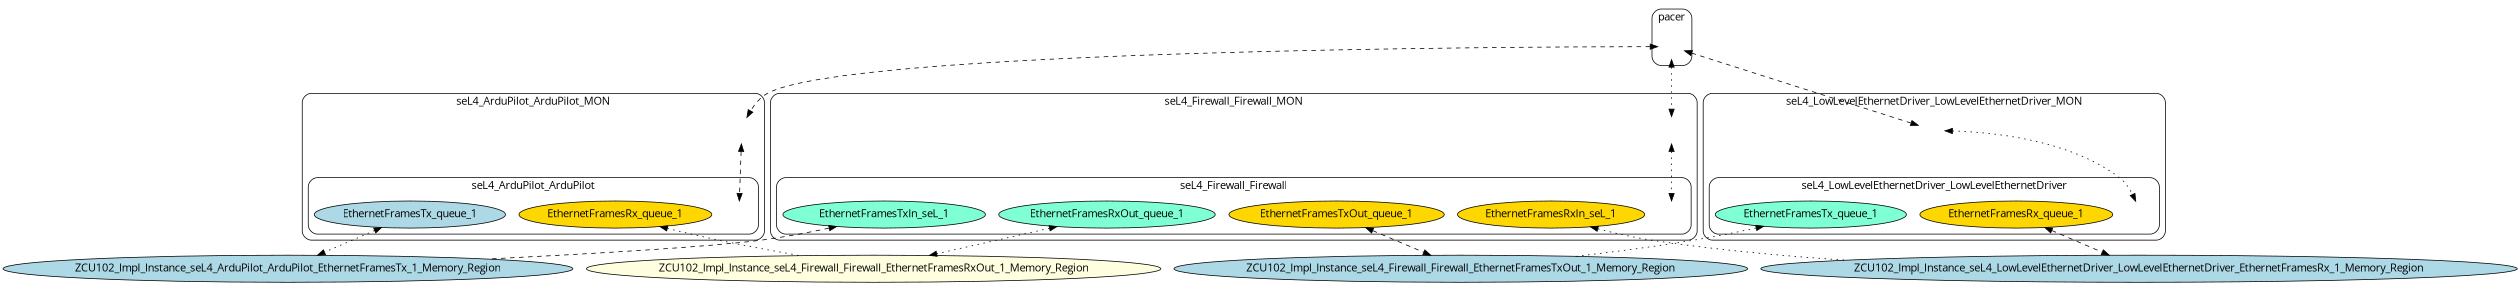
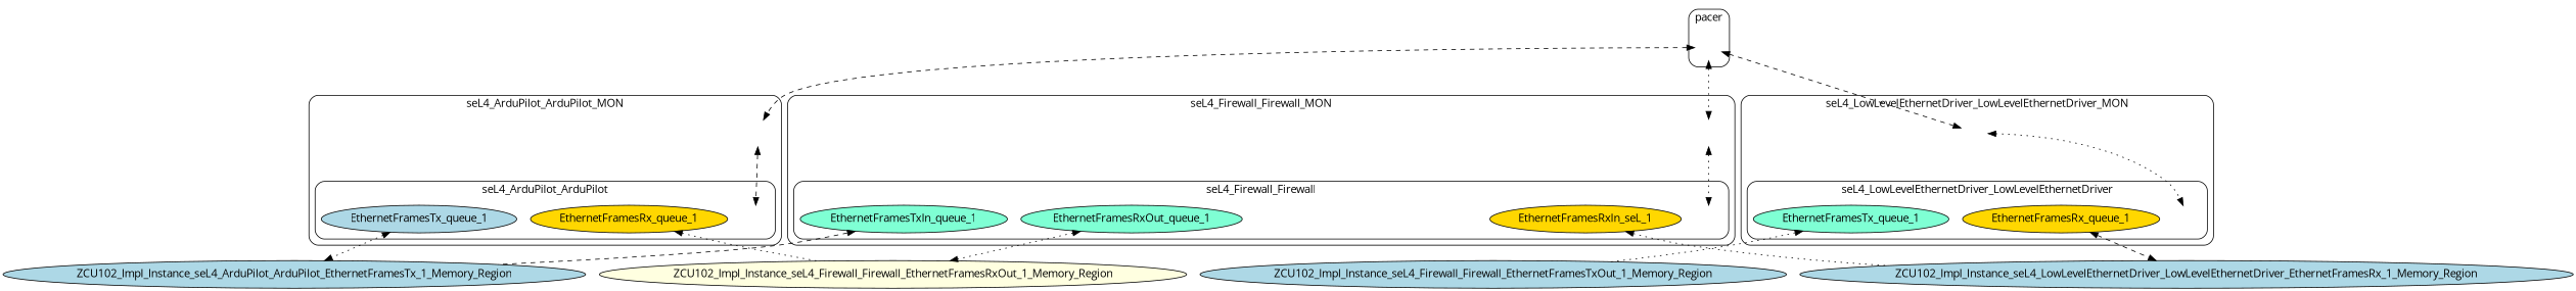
  digraph {
    compound=true
    fontname="Open Sans"
    style=rounded
    node [fontname="Open Sans" style=filled]
    edge [dir=both fontname="Open Sans" style=dotted]
    seL4_ArduPilot_ArduPilot_INVIS [fixedsize=true height=.5 style=invis width=.5]
    n2 [fillcolor=lightblue label=EthernetFramesTx_queue_1]
    n3 [fillcolor=gold label=EthernetFramesRx_queue_1]
    seL4_ArduPilot_ArduPilot_MON_INVIS [fixedsize=true height=.5 style=invis width=.5]
    seL4_Firewall_Firewall_INVIS [fixedsize=true height=.5 style=invis width=.5]
-   n6 [fillcolor=aquamarine label=EthernetFramesTxIn_seL_1]
+   n6 [fillcolor=aquamarine label=EthernetFramesTxIn_queue_1]
    n7 [fillcolor=aquamarine label=EthernetFramesRxOut_queue_1]
-   n8 [fillcolor=gold label=EthernetFramesTxOut_queue_1]
    n9 [fillcolor=gold label=EthernetFramesRxIn_seL_1]
    seL4_Firewall_Firewall_MON_INVIS [fixedsize=true height=.5 style=invis width=.5]
    seL4_LowLevelEthernetDriver_LowLevelEthernetDriver_INVIS [fixedsize=true height=.5 style=invis width=.5]
    n12 [fillcolor=aquamarine label=EthernetFramesTx_queue_1]
    n13 [fillcolor=gold label=EthernetFramesRx_queue_1]
    seL4_LowLevelEthernetDriver_LowLevelEthernetDriver_MON_INVIS [fixedsize=true height=.5 style=invis width=.5]
    pacer_INVIS [fixedsize=true height=.5 style=invis width=.5]
    ZCU102_Impl_Instance_seL4_ArduPilot_ArduPilot_EthernetFramesTx_1_Memory_Region [fillcolor=lightblue]
    ZCU102_Impl_Instance_seL4_Firewall_Firewall_EthernetFramesRxOut_1_Memory_Region [fillcolor=lightyellow]
    ZCU102_Impl_Instance_seL4_Firewall_Firewall_EthernetFramesTxOut_1_Memory_Region [fillcolor=lightblue]
    ZCU102_Impl_Instance_seL4_LowLevelEthernetDriver_LowLevelEthernetDriver_EthernetFramesRx_1_Memory_Region [fillcolor=lightblue]
    subgraph cluster_1 {
      label=seL4_ArduPilot_ArduPilot_MON
      seL4_ArduPilot_ArduPilot_MON_INVIS
      subgraph cluster_2 {
        label=seL4_ArduPilot_ArduPilot
        seL4_ArduPilot_ArduPilot_INVIS
        n2
        n3
      }
    }
    subgraph cluster_3 {
      label=seL4_Firewall_Firewall_MON
      seL4_Firewall_Firewall_MON_INVIS
      subgraph cluster_4 {
        label=seL4_Firewall_Firewall
        seL4_Firewall_Firewall_INVIS
        n6
        n7
-       n8
        n9
      }
    }
    subgraph cluster_5 {
      label=seL4_LowLevelEthernetDriver_LowLevelEthernetDriver_MON
      seL4_LowLevelEthernetDriver_LowLevelEthernetDriver_MON_INVIS
      subgraph cluster_6 {
        label=seL4_LowLevelEthernetDriver_LowLevelEthernetDriver
        seL4_LowLevelEthernetDriver_LowLevelEthernetDriver_INVIS
        n12
        n13
      }
    }
    subgraph cluster_7 {
      label=pacer
      pacer_INVIS
    }
    n2 -> ZCU102_Impl_Instance_seL4_ArduPilot_ArduPilot_EthernetFramesTx_1_Memory_Region
    n3 -> ZCU102_Impl_Instance_seL4_Firewall_Firewall_EthernetFramesRxOut_1_Memory_Region [dir=back]
    seL4_ArduPilot_ArduPilot_MON_INVIS -> seL4_ArduPilot_ArduPilot_INVIS [minlen=2 style=dashed]
    n6 -> ZCU102_Impl_Instance_seL4_ArduPilot_ArduPilot_EthernetFramesTx_1_Memory_Region [dir=back style=dashed]
    n7 -> ZCU102_Impl_Instance_seL4_Firewall_Firewall_EthernetFramesRxOut_1_Memory_Region
-   n8 -> ZCU102_Impl_Instance_seL4_Firewall_Firewall_EthernetFramesTxOut_1_Memory_Region [style=dashed]
    n9 -> ZCU102_Impl_Instance_seL4_LowLevelEthernetDriver_LowLevelEthernetDriver_EthernetFramesRx_1_Memory_Region [dir=back]
    seL4_Firewall_Firewall_MON_INVIS -> seL4_Firewall_Firewall_INVIS [minlen=2]
    n12 -> ZCU102_Impl_Instance_seL4_Firewall_Firewall_EthernetFramesTxOut_1_Memory_Region [dir=back]
    n13 -> ZCU102_Impl_Instance_seL4_LowLevelEthernetDriver_LowLevelEthernetDriver_EthernetFramesRx_1_Memory_Region [style=dashed]
    seL4_LowLevelEthernetDriver_LowLevelEthernetDriver_MON_INVIS -> seL4_LowLevelEthernetDriver_LowLevelEthernetDriver_INVIS [minlen=2]
    pacer_INVIS -> seL4_ArduPilot_ArduPilot_MON_INVIS [minlen=2 style=dashed]
    pacer_INVIS -> seL4_Firewall_Firewall_MON_INVIS [minlen=2]
    pacer_INVIS -> seL4_LowLevelEthernetDriver_LowLevelEthernetDriver_MON_INVIS [minlen=2 style=dashed]
  }
